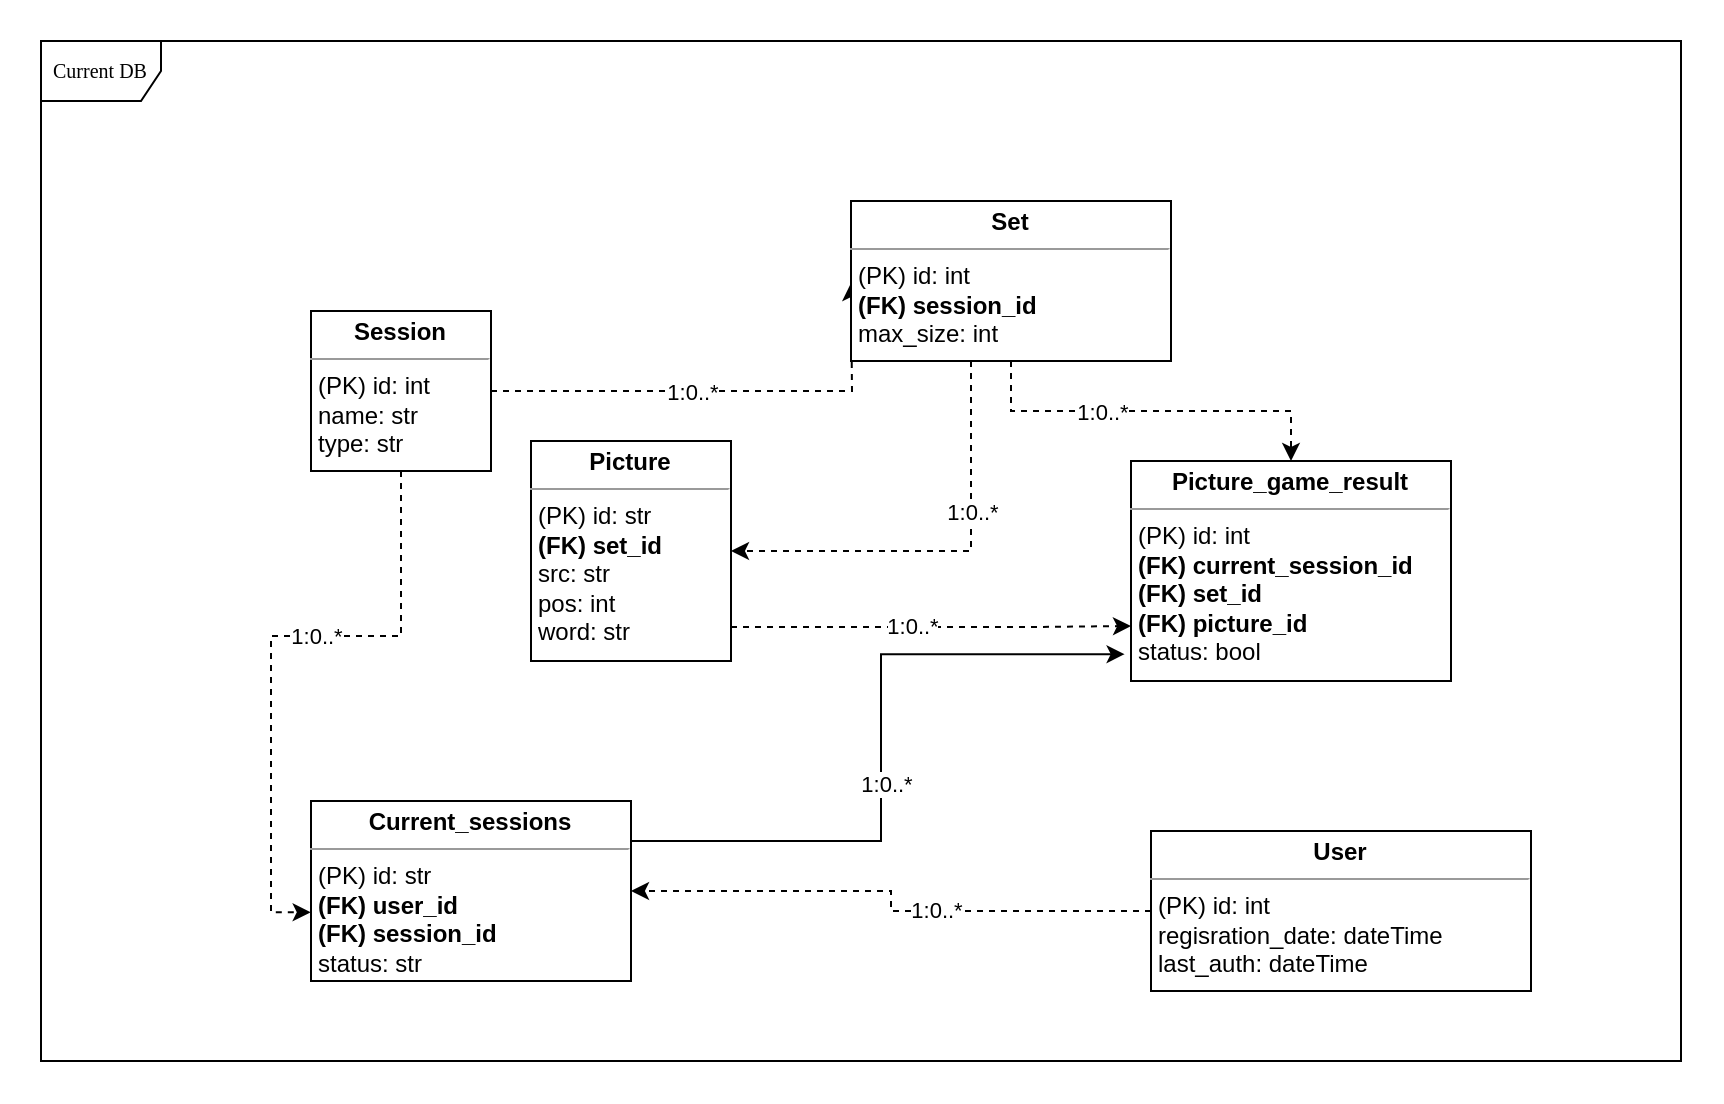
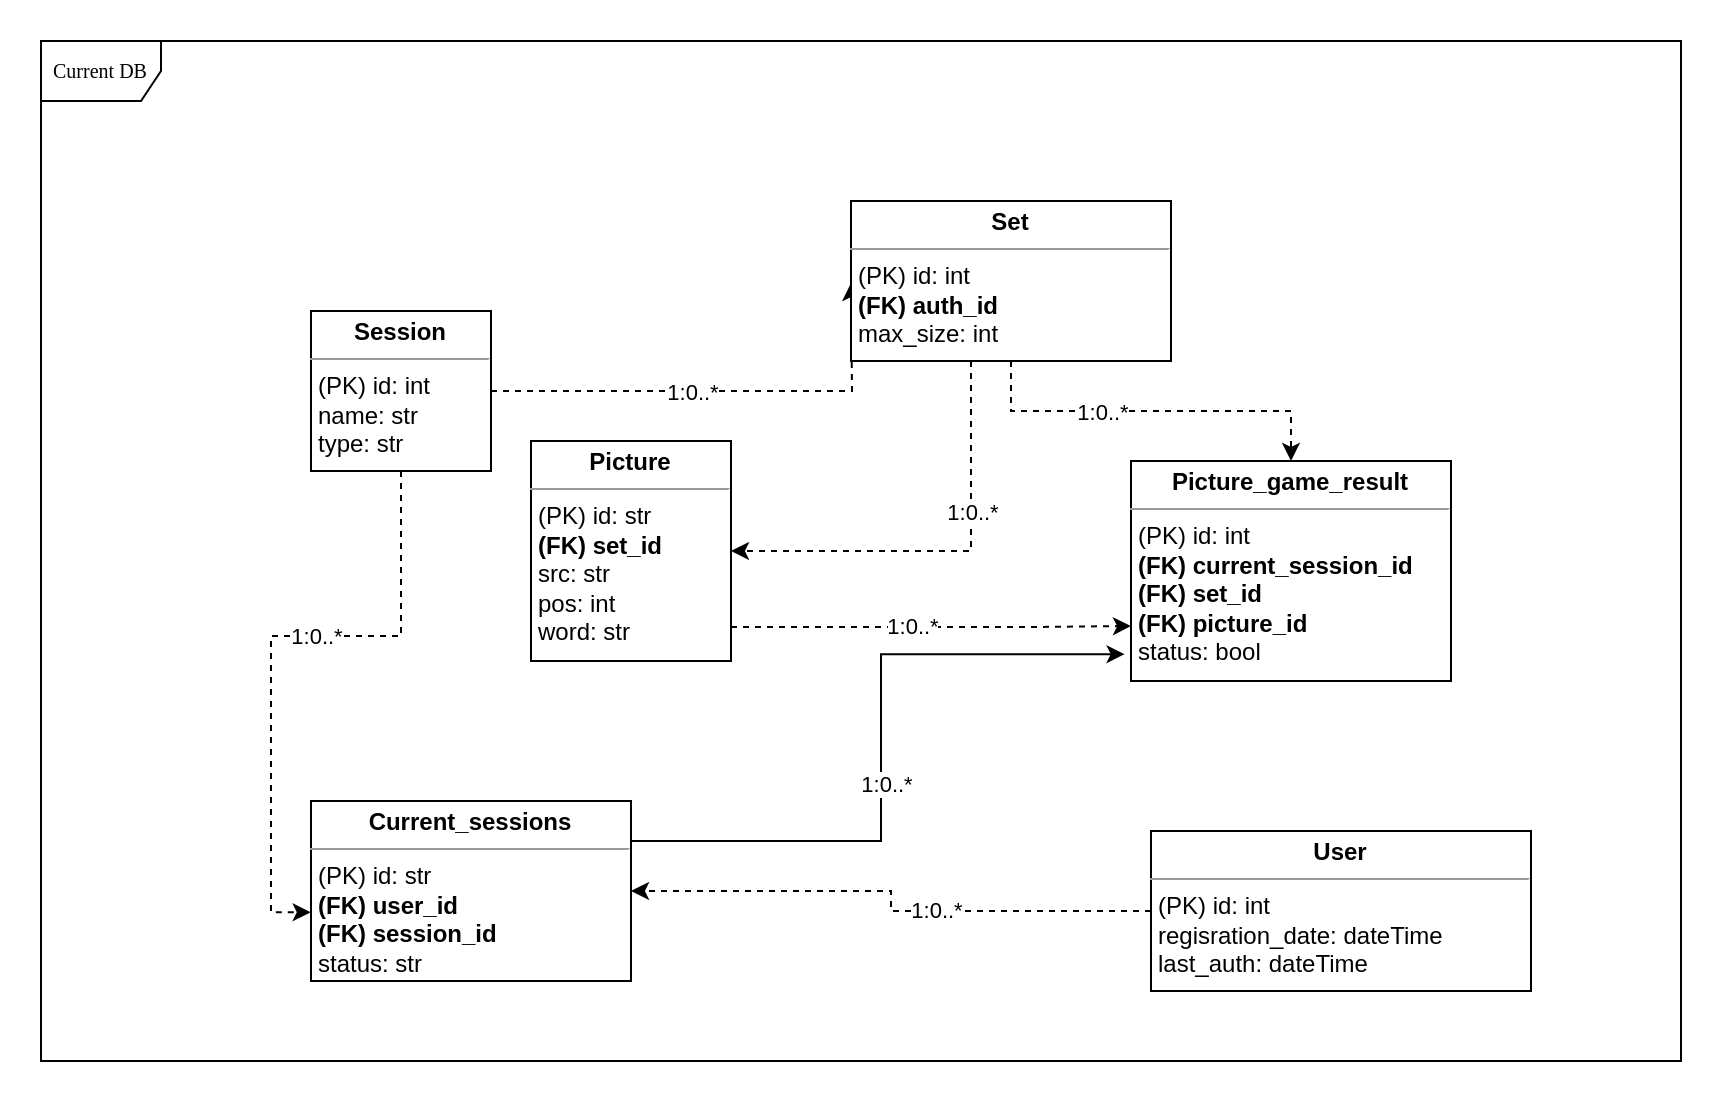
  <mxCell id="0" />
  <mxCell id="1" parent="0" />
  <mxCell id="2" value="Current DB" style="shape=umlFrame;whiteSpace=wrap;html=1;rounded=0;shadow=0;comic=0;labelBackgroundColor=none;strokeWidth=1;fontFamily=Verdana;fontSize=10;align=center;" parent="1" vertex="1"><mxGeometry x="20" y="20" width="820" height="510" as="geometry" /></mxCell>
  <mxCell id="3" style="edgeStyle=orthogonalEdgeStyle;rounded=0;orthogonalLoop=1;jettySize=auto;html=1;entryX=0;entryY=0.5;entryDx=0;entryDy=0;dashed=1;" edge="1" parent="1" source="12"><mxGeometry relative="1" as="geometry"><mxPoint x="265" y="141" as="sourcePoint" /><mxPoint x="425" y="141" as="targetPoint" /></mxGeometry></mxCell>
  <mxCell id="4" value="1:0..*" style="edgeLabel;html=1;align=center;verticalAlign=middle;resizable=0;points=[];" vertex="1" connectable="0" parent="3"><mxGeometry x="-0.266" relative="1" as="geometry"><mxPoint x="14.14" as="offset" /></mxGeometry></mxCell>
  <mxCell id="5" style="edgeStyle=orthogonalEdgeStyle;rounded=0;orthogonalLoop=1;jettySize=auto;html=1;entryX=1;entryY=0.5;entryDx=0;entryDy=0;dashed=1;" edge="1" parent="1" source="9" target="15"><mxGeometry relative="1" as="geometry"><Array as="points"><mxPoint x="485" y="275" /></Array></mxGeometry></mxCell>
  <mxCell id="6" value="1:0..*" style="edgeLabel;html=1;align=center;verticalAlign=middle;resizable=0;points=[];" vertex="1" connectable="0" parent="5"><mxGeometry x="-0.303" relative="1" as="geometry"><mxPoint as="offset" /></mxGeometry></mxCell>
  <mxCell id="7" style="edgeStyle=orthogonalEdgeStyle;rounded=0;orthogonalLoop=1;jettySize=auto;html=1;dashed=1;" edge="1" parent="1" source="9" target="22"><mxGeometry relative="1" as="geometry" /></mxCell>
  <mxCell id="8" value="1:0..*" style="edgeLabel;html=1;align=center;verticalAlign=middle;resizable=0;points=[];" vertex="1" connectable="0" parent="7"><mxGeometry x="-0.268" relative="1" as="geometry"><mxPoint as="offset" /></mxGeometry></mxCell>
- <mxCell id="9" value="&lt;p style=&quot;margin: 0px ; margin-top: 4px ; text-align: center&quot;&gt;&lt;b&gt;Set&lt;/b&gt;&lt;/p&gt;&lt;hr size=&quot;1&quot;&gt;&lt;p style=&quot;margin: 0px ; margin-left: 4px&quot;&gt;(PK) id: int&lt;/p&gt;&lt;p style=&quot;margin: 0px ; margin-left: 4px&quot;&gt;&lt;span&gt;&lt;b&gt;(FK) session_id&lt;/b&gt;&lt;/span&gt;&lt;/p&gt;&lt;p style=&quot;margin: 0px ; margin-left: 4px&quot;&gt;max_size: int&lt;/p&gt;&lt;p style=&quot;margin: 0px ; margin-left: 4px&quot;&gt;&lt;br&gt;&lt;/p&gt;" style="verticalAlign=top;align=left;overflow=fill;fontSize=12;fontFamily=Helvetica;html=1;" vertex="1" parent="1"><mxGeometry x="425" y="100" width="160" height="80" as="geometry" /></mxCell>
+ <mxCell id="9" value="&lt;p style=&quot;margin: 0px ; margin-top: 4px ; text-align: center&quot;&gt;&lt;b&gt;Set&lt;/b&gt;&lt;/p&gt;&lt;hr size=&quot;1&quot;&gt;&lt;p style=&quot;margin: 0px ; margin-left: 4px&quot;&gt;(PK) id: int&lt;/p&gt;&lt;p style=&quot;margin: 0px ; margin-left: 4px&quot;&gt;&lt;span&gt;&lt;b&gt;(FK) auth_id&lt;/b&gt;&lt;/span&gt;&lt;/p&gt;&lt;p style=&quot;margin: 0px ; margin-left: 4px&quot;&gt;max_size: int&lt;/p&gt;&lt;p style=&quot;margin: 0px ; margin-left: 4px&quot;&gt;&lt;br&gt;&lt;/p&gt;" style="verticalAlign=top;align=left;overflow=fill;fontSize=12;fontFamily=Helvetica;html=1;" vertex="1" parent="1"><mxGeometry x="425" y="100" width="160" height="80" as="geometry" /></mxCell>
  <mxCell id="10" style="edgeStyle=orthogonalEdgeStyle;rounded=0;orthogonalLoop=1;jettySize=auto;html=1;entryX=-0.001;entryY=0.618;entryDx=0;entryDy=0;entryPerimeter=0;dashed=1;" edge="1" parent="1" source="12" target="18"><mxGeometry relative="1" as="geometry" /></mxCell>
  <mxCell id="11" value="1:0..*" style="edgeLabel;html=1;align=center;verticalAlign=middle;resizable=0;points=[];" vertex="1" connectable="0" parent="10"><mxGeometry x="-0.179" relative="1" as="geometry"><mxPoint as="offset" /></mxGeometry></mxCell>
  <mxCell id="12" value="&lt;p style=&quot;margin: 0px ; margin-top: 4px ; text-align: center&quot;&gt;&lt;b&gt;Session&lt;/b&gt;&lt;/p&gt;&lt;hr size=&quot;1&quot;&gt;&lt;p style=&quot;margin: 0px ; margin-left: 4px&quot;&gt;(PK) id: int&lt;/p&gt;&lt;p style=&quot;margin: 0px ; margin-left: 4px&quot;&gt;name: str&lt;/p&gt;&lt;p style=&quot;margin: 0px ; margin-left: 4px&quot;&gt;type: str&lt;/p&gt;" style="verticalAlign=top;align=left;overflow=fill;fontSize=12;fontFamily=Helvetica;html=1;" vertex="1" parent="1"><mxGeometry x="155" y="155" width="90" height="80" as="geometry" /></mxCell>
  <mxCell id="13" style="edgeStyle=orthogonalEdgeStyle;rounded=0;orthogonalLoop=1;jettySize=auto;html=1;entryX=0;entryY=0.75;entryDx=0;entryDy=0;dashed=1;" edge="1" parent="1" source="15" target="22"><mxGeometry relative="1" as="geometry"><Array as="points"><mxPoint x="515" y="313" /><mxPoint x="515" y="313" /></Array></mxGeometry></mxCell>
  <mxCell id="14" value="1:0..*" style="edgeLabel;html=1;align=center;verticalAlign=middle;resizable=0;points=[];" vertex="1" connectable="0" parent="13"><mxGeometry x="-0.097" y="1" relative="1" as="geometry"><mxPoint as="offset" /></mxGeometry></mxCell>
  <mxCell id="15" value="&lt;p style=&quot;margin: 0px ; margin-top: 4px ; text-align: center&quot;&gt;&lt;b&gt;Picture&lt;/b&gt;&lt;/p&gt;&lt;hr size=&quot;1&quot;&gt;&lt;p style=&quot;margin: 0px ; margin-left: 4px&quot;&gt;(PK) id: str&lt;/p&gt;&lt;p style=&quot;margin: 0px ; margin-left: 4px&quot;&gt;&lt;b&gt;&lt;span&gt;(FK) set_id&lt;/span&gt;&lt;br&gt;&lt;/b&gt;&lt;/p&gt;&lt;p style=&quot;margin: 0px ; margin-left: 4px&quot;&gt;src: str&lt;/p&gt;&lt;p style=&quot;margin: 0px ; margin-left: 4px&quot;&gt;pos: int&lt;/p&gt;&lt;p style=&quot;margin: 0px ; margin-left: 4px&quot;&gt;word: str&lt;/p&gt;&lt;p style=&quot;margin: 0px ; margin-left: 4px&quot;&gt;&lt;br&gt;&lt;/p&gt;" style="verticalAlign=top;align=left;overflow=fill;fontSize=12;fontFamily=Helvetica;html=1;" vertex="1" parent="1"><mxGeometry x="265" y="220" width="100" height="110" as="geometry" /></mxCell>
  <mxCell id="16" style="edgeStyle=orthogonalEdgeStyle;rounded=0;orthogonalLoop=1;jettySize=auto;html=1;entryX=-0.02;entryY=0.878;entryDx=0;entryDy=0;entryPerimeter=0;" edge="1" parent="1" source="18" target="22"><mxGeometry relative="1" as="geometry"><Array as="points"><mxPoint x="440" y="420" /><mxPoint x="440" y="327" /><mxPoint x="562" y="327" /></Array></mxGeometry></mxCell>
  <mxCell id="17" value="1:0..*" style="edgeLabel;html=1;align=center;verticalAlign=middle;resizable=0;points=[];" vertex="1" connectable="0" parent="16"><mxGeometry x="-0.095" y="-2" relative="1" as="geometry"><mxPoint as="offset" /></mxGeometry></mxCell>
  <mxCell id="18" value="&lt;p style=&quot;margin: 0px ; margin-top: 4px ; text-align: center&quot;&gt;&lt;b&gt;Current_sessions&lt;/b&gt;&lt;/p&gt;&lt;hr size=&quot;1&quot;&gt;&lt;p style=&quot;margin: 0px ; margin-left: 4px&quot;&gt;(PK) id: str&lt;/p&gt;&lt;p style=&quot;margin: 0px ; margin-left: 4px&quot;&gt;&lt;b&gt;&lt;span&gt;(FK) user_id&lt;/span&gt;&lt;br&gt;&lt;/b&gt;&lt;/p&gt;&lt;p style=&quot;margin: 0px ; margin-left: 4px&quot;&gt;&lt;b&gt;(FK) session_id&lt;/b&gt;&lt;/p&gt;&lt;p style=&quot;margin: 0px ; margin-left: 4px&quot;&gt;&lt;span&gt;status: str&lt;/span&gt;&lt;br&gt;&lt;/p&gt;&lt;p style=&quot;margin: 0px ; margin-left: 4px&quot;&gt;&lt;br&gt;&lt;/p&gt;" style="verticalAlign=top;align=left;overflow=fill;fontSize=12;fontFamily=Helvetica;html=1;" vertex="1" parent="1"><mxGeometry x="155" y="400" width="160" height="90" as="geometry" /></mxCell>
  <mxCell id="19" style="edgeStyle=orthogonalEdgeStyle;rounded=0;orthogonalLoop=1;jettySize=auto;html=1;entryX=1;entryY=0.5;entryDx=0;entryDy=0;dashed=1;" edge="1" parent="1" source="21" target="18"><mxGeometry relative="1" as="geometry" /></mxCell>
  <mxCell id="20" value="1:0..*" style="edgeLabel;html=1;align=center;verticalAlign=middle;resizable=0;points=[];" vertex="1" connectable="0" parent="19"><mxGeometry x="-0.198" y="-1" relative="1" as="geometry"><mxPoint as="offset" /></mxGeometry></mxCell>
  <mxCell id="21" value="&lt;p style=&quot;margin: 0px ; margin-top: 4px ; text-align: center&quot;&gt;&lt;b&gt;User&lt;/b&gt;&lt;/p&gt;&lt;hr size=&quot;1&quot;&gt;&lt;p style=&quot;margin: 0px ; margin-left: 4px&quot;&gt;(PK) id: int&lt;/p&gt;&lt;p style=&quot;margin: 0px ; margin-left: 4px&quot;&gt;regisration_date: dateTime&lt;/p&gt;&lt;p style=&quot;margin: 0px ; margin-left: 4px&quot;&gt;last_auth: dateTime&lt;/p&gt;" style="verticalAlign=top;align=left;overflow=fill;fontSize=12;fontFamily=Helvetica;html=1;" vertex="1" parent="1"><mxGeometry x="575" y="415" width="190" height="80" as="geometry" /></mxCell>
  <mxCell id="22" value="&lt;p style=&quot;margin: 0px ; margin-top: 4px ; text-align: center&quot;&gt;&lt;b&gt;Picture_game_result&lt;/b&gt;&lt;/p&gt;&lt;hr size=&quot;1&quot;&gt;&lt;p style=&quot;margin: 0px ; margin-left: 4px&quot;&gt;(PK) id: int&lt;/p&gt;&lt;p style=&quot;margin: 0px ; margin-left: 4px&quot;&gt;&lt;b&gt;(FK) current_session_id&lt;/b&gt;&lt;/p&gt;&lt;p style=&quot;margin: 0px ; margin-left: 4px&quot;&gt;&lt;b&gt;(FK) set_id&lt;br&gt;&lt;/b&gt;&lt;/p&gt;&lt;p style=&quot;margin: 0px ; margin-left: 4px&quot;&gt;&lt;b&gt;&lt;span&gt;(FK) picture_id&lt;/span&gt;&lt;br&gt;&lt;/b&gt;&lt;/p&gt;&lt;p style=&quot;margin: 0px ; margin-left: 4px&quot;&gt;status: bool&lt;/p&gt;&lt;p style=&quot;margin: 0px ; margin-left: 4px&quot;&gt;&lt;br&gt;&lt;/p&gt;" style="verticalAlign=top;align=left;overflow=fill;fontSize=12;fontFamily=Helvetica;html=1;" vertex="1" parent="1"><mxGeometry x="565" y="230" width="160" height="110" as="geometry" /></mxCell>
